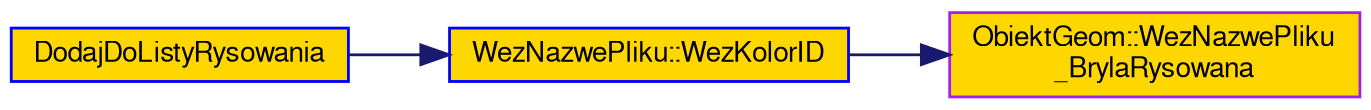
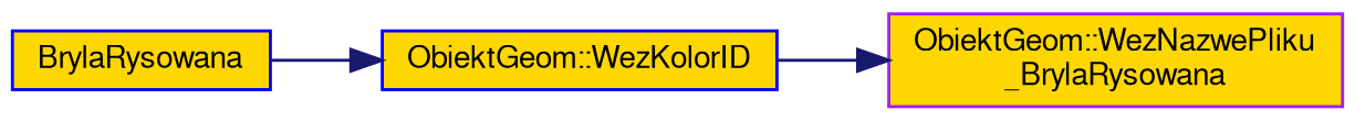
  digraph {
    rankdir=LR
    node [color=blue fillcolor=gold fontname=FreeSans fontsize=10 shape=record style=filled]
    edge [color=midnightblue fontname=FreeSans fontsize=10 labelfontname=FreeSans labelfontsize=10 style=solid]
-   n1 [fontcolor=black height=0.2 label=DodajDoListyRysowania width=0.4]
-   n2 [height=0.2 label="WezNazwePliku::WezKolorID" width=0.4]
+   n1 [fontcolor=black height=0.2 label=BrylaRysowana width=0.4]
+   n2 [height=0.2 label="ObiektGeom::WezKolorID" width=0.4]
    n3 [color=purple height=0.2 label="ObiektGeom::WezNazwePliku\l_BrylaRysowana" width=0.4]
    n1 -> n2
    n2 -> n3
  }
